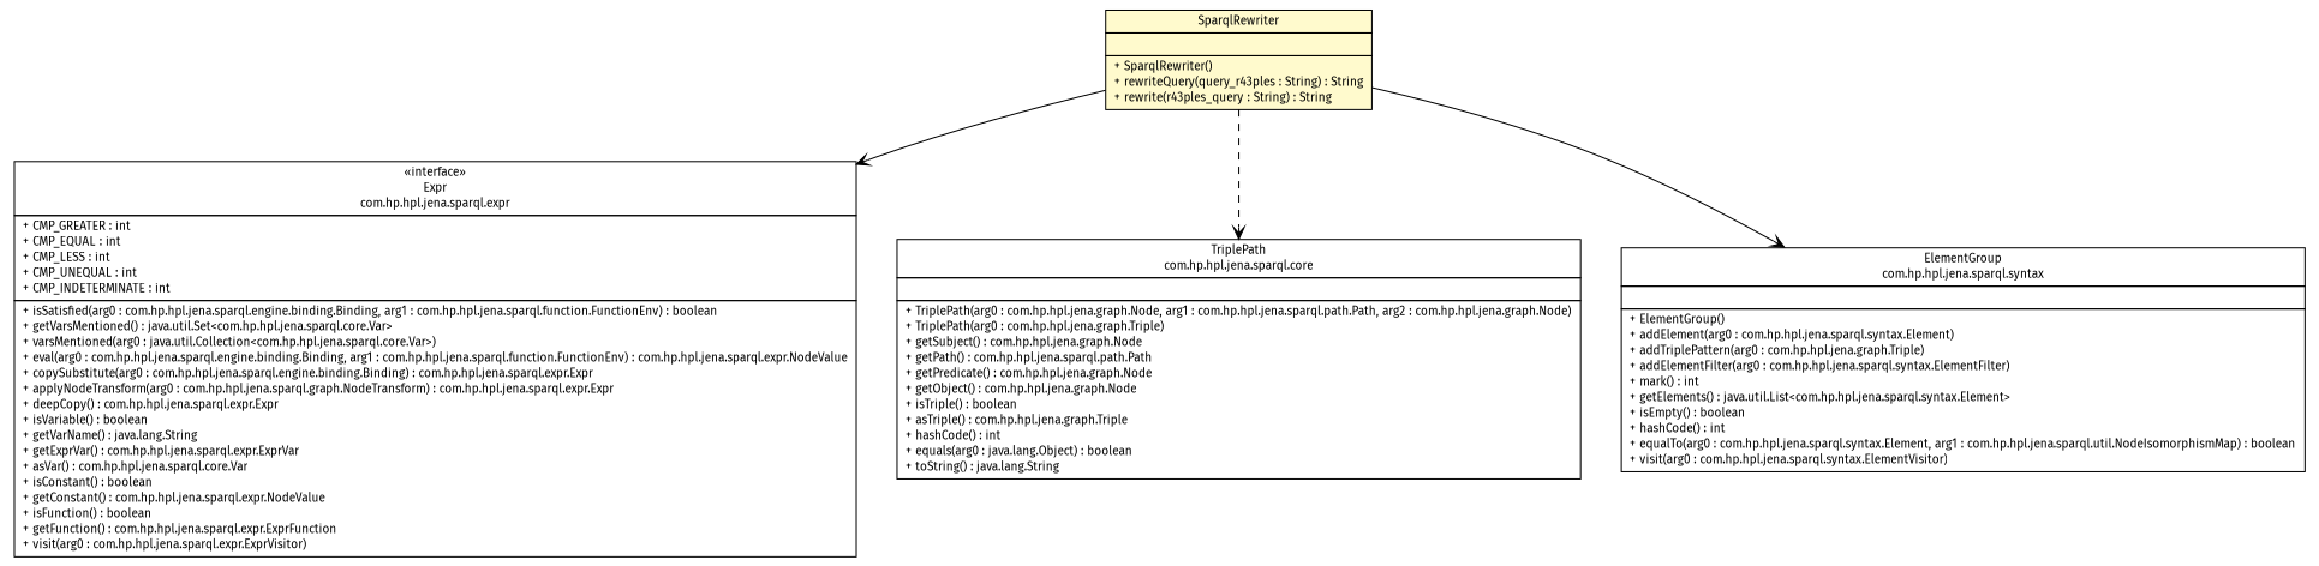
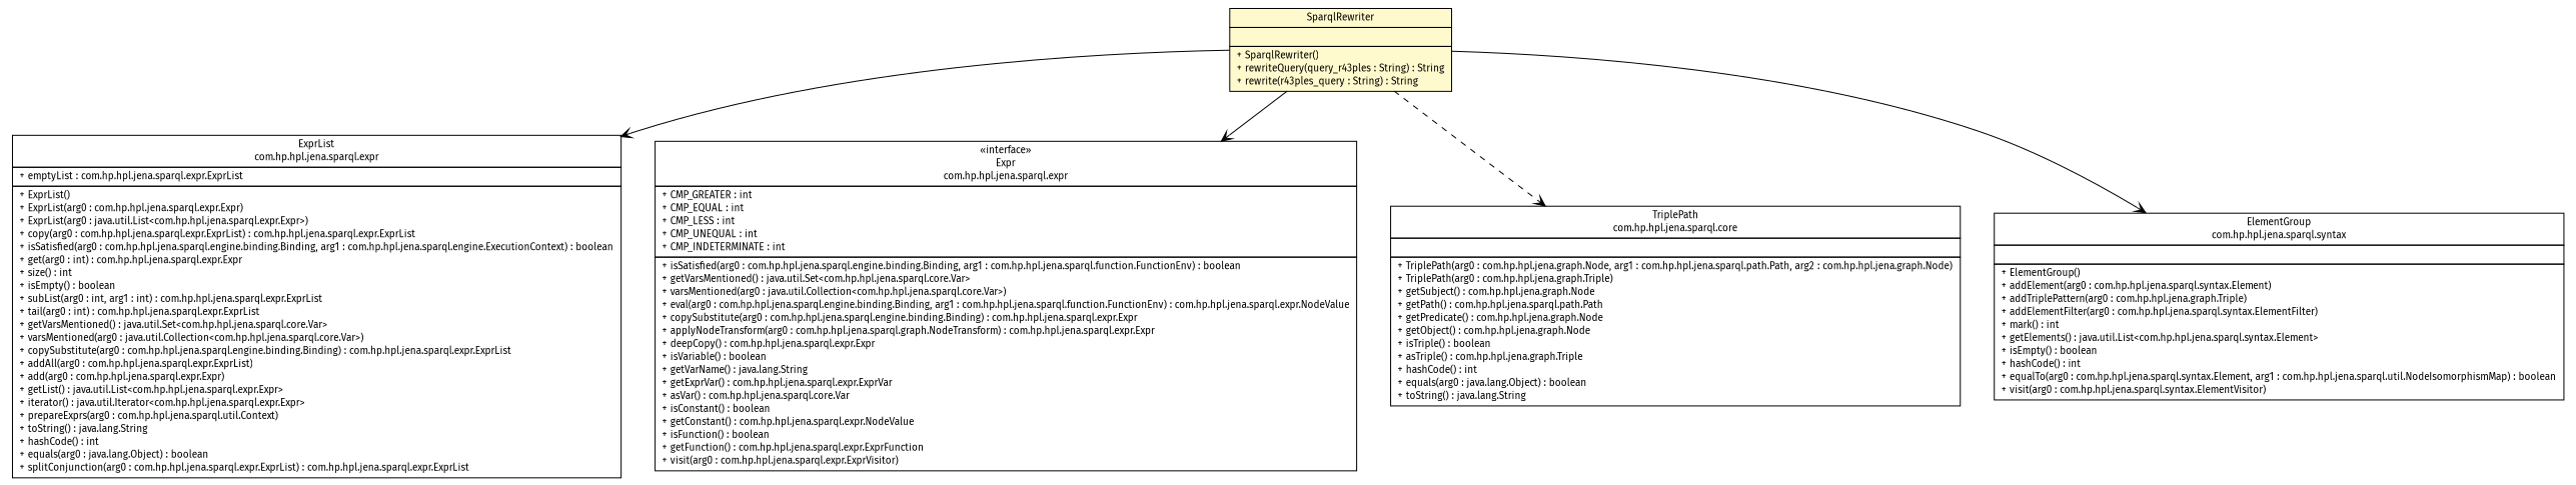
  digraph {
    fontname="Fira Sans"
    nodesep=0.25
    ranksep=0.5
    node [fontcolor=black fontname="Fira Sans" fontsize=10.0 shape=plaintext]
    edge [arrowhead=open color=black fontcolor=black fontname="Fira Sans" fontsize=10.0 headport=p labelfontname=Helvetica labelfontsize=10 tailport=p]
    n1 [label=<<table title="de.tud.plt.r43ples.management.SparqlRewriter" border="0" cellborder="1" cellspacing="0" cellpadding="2" port="p" bgcolor="lemonChiffon" href="./SparqlRewriter.html"> 		<tr><td><table border="0" cellspacing="0" cellpadding="1"> <tr><td align="center" balign="center"> SparqlRewriter </td></tr> 		</table></td></tr> 		<tr><td><table border="0" cellspacing="0" cellpadding="1"> <tr><td align="left" balign="left">  </td></tr> 		</table></td></tr> 		<tr><td><table border="0" cellspacing="0" cellpadding="1"> <tr><td align="left" balign="left"> + SparqlRewriter() </td></tr> <tr><td align="left" balign="left"> + rewriteQuery(query_r43ples : String) : String </td></tr> <tr><td align="left" balign="left"> + rewrite(r43ples_query : String) : String </td></tr> 		</table></td></tr> 		</table>>]
+   n2 [label=<<table title="com.hp.hpl.jena.sparql.expr.ExprList" border="0" cellborder="1" cellspacing="0" cellpadding="2" port="p" href="http://java.sun.com/j2se/1.4.2/docs/api/com/hp/hpl/jena/sparql/expr/ExprList.html"> 		<tr><td><table border="0" cellspacing="0" cellpadding="1"> <tr><td align="center" balign="center"> ExprList </td></tr> <tr><td align="center" balign="center"> com.hp.hpl.jena.sparql.expr </td></tr> 		</table></td></tr> 		<tr><td><table border="0" cellspacing="0" cellpadding="1"> <tr><td align="left" balign="left"> + emptyList : com.hp.hpl.jena.sparql.expr.ExprList </td></tr> 		</table></td></tr> 		<tr><td><table border="0" cellspacing="0" cellpadding="1"> <tr><td align="left" balign="left"> + ExprList() </td></tr> <tr><td align="left" balign="left"> + ExprList(arg0 : com.hp.hpl.jena.sparql.expr.Expr) </td></tr> <tr><td align="left" balign="left"> + ExprList(arg0 : java.util.List&lt;com.hp.hpl.jena.sparql.expr.Expr&gt;) </td></tr> <tr><td align="left" balign="left"> + copy(arg0 : com.hp.hpl.jena.sparql.expr.ExprList) : com.hp.hpl.jena.sparql.expr.ExprList </td></tr> <tr><td align="left" balign="left"> + isSatisfied(arg0 : com.hp.hpl.jena.sparql.engine.binding.Binding, arg1 : com.hp.hpl.jena.sparql.engine.ExecutionContext) : boolean </td></tr> <tr><td align="left" balign="left"> + get(arg0 : int) : com.hp.hpl.jena.sparql.expr.Expr </td></tr> <tr><td align="left" balign="left"> + size() : int </td></tr> <tr><td align="left" balign="left"> + isEmpty() : boolean </td></tr> <tr><td align="left" balign="left"> + subList(arg0 : int, arg1 : int) : com.hp.hpl.jena.sparql.expr.ExprList </td></tr> <tr><td align="left" balign="left"> + tail(arg0 : int) : com.hp.hpl.jena.sparql.expr.ExprList </td></tr> <tr><td align="left" balign="left"> + getVarsMentioned() : java.util.Set&lt;com.hp.hpl.jena.sparql.core.Var&gt; </td></tr> <tr><td align="left" balign="left"> + varsMentioned(arg0 : java.util.Collection&lt;com.hp.hpl.jena.sparql.core.Var&gt;) </td></tr> <tr><td align="left" balign="left"> + copySubstitute(arg0 : com.hp.hpl.jena.sparql.engine.binding.Binding) : com.hp.hpl.jena.sparql.expr.ExprList </td></tr> <tr><td align="left" balign="left"> + addAll(arg0 : com.hp.hpl.jena.sparql.expr.ExprList) </td></tr> <tr><td align="left" balign="left"> + add(arg0 : com.hp.hpl.jena.sparql.expr.Expr) </td></tr> <tr><td align="left" balign="left"> + getList() : java.util.List&lt;com.hp.hpl.jena.sparql.expr.Expr&gt; </td></tr> <tr><td align="left" balign="left"> + iterator() : java.util.Iterator&lt;com.hp.hpl.jena.sparql.expr.Expr&gt; </td></tr> <tr><td align="left" balign="left"> + prepareExprs(arg0 : com.hp.hpl.jena.sparql.util.Context) </td></tr> <tr><td align="left" balign="left"> + toString() : java.lang.String </td></tr> <tr><td align="left" balign="left"> + hashCode() : int </td></tr> <tr><td align="left" balign="left"> + equals(arg0 : java.lang.Object) : boolean </td></tr> <tr><td align="left" balign="left"> + splitConjunction(arg0 : com.hp.hpl.jena.sparql.expr.ExprList) : com.hp.hpl.jena.sparql.expr.ExprList </td></tr> 		</table></td></tr> 		</table>>]
    n3 [label=<<table title="com.hp.hpl.jena.sparql.expr.Expr" border="0" cellborder="1" cellspacing="0" cellpadding="2" port="p" href="http://java.sun.com/j2se/1.4.2/docs/api/com/hp/hpl/jena/sparql/expr/Expr.html"> 		<tr><td><table border="0" cellspacing="0" cellpadding="1"> <tr><td align="center" balign="center"> &#171;interface&#187; </td></tr> <tr><td align="center" balign="center"> Expr </td></tr> <tr><td align="center" balign="center"> com.hp.hpl.jena.sparql.expr </td></tr> 		</table></td></tr> 		<tr><td><table border="0" cellspacing="0" cellpadding="1"> <tr><td align="left" balign="left"> + CMP_GREATER : int </td></tr> <tr><td align="left" balign="left"> + CMP_EQUAL : int </td></tr> <tr><td align="left" balign="left"> + CMP_LESS : int </td></tr> <tr><td align="left" balign="left"> + CMP_UNEQUAL : int </td></tr> <tr><td align="left" balign="left"> + CMP_INDETERMINATE : int </td></tr> 		</table></td></tr> 		<tr><td><table border="0" cellspacing="0" cellpadding="1"> <tr><td align="left" balign="left"> + isSatisfied(arg0 : com.hp.hpl.jena.sparql.engine.binding.Binding, arg1 : com.hp.hpl.jena.sparql.function.FunctionEnv) : boolean </td></tr> <tr><td align="left" balign="left"> + getVarsMentioned() : java.util.Set&lt;com.hp.hpl.jena.sparql.core.Var&gt; </td></tr> <tr><td align="left" balign="left"> + varsMentioned(arg0 : java.util.Collection&lt;com.hp.hpl.jena.sparql.core.Var&gt;) </td></tr> <tr><td align="left" balign="left"> + eval(arg0 : com.hp.hpl.jena.sparql.engine.binding.Binding, arg1 : com.hp.hpl.jena.sparql.function.FunctionEnv) : com.hp.hpl.jena.sparql.expr.NodeValue </td></tr> <tr><td align="left" balign="left"> + copySubstitute(arg0 : com.hp.hpl.jena.sparql.engine.binding.Binding) : com.hp.hpl.jena.sparql.expr.Expr </td></tr> <tr><td align="left" balign="left"> + applyNodeTransform(arg0 : com.hp.hpl.jena.sparql.graph.NodeTransform) : com.hp.hpl.jena.sparql.expr.Expr </td></tr> <tr><td align="left" balign="left"> + deepCopy() : com.hp.hpl.jena.sparql.expr.Expr </td></tr> <tr><td align="left" balign="left"> + isVariable() : boolean </td></tr> <tr><td align="left" balign="left"> + getVarName() : java.lang.String </td></tr> <tr><td align="left" balign="left"> + getExprVar() : com.hp.hpl.jena.sparql.expr.ExprVar </td></tr> <tr><td align="left" balign="left"> + asVar() : com.hp.hpl.jena.sparql.core.Var </td></tr> <tr><td align="left" balign="left"> + isConstant() : boolean </td></tr> <tr><td align="left" balign="left"> + getConstant() : com.hp.hpl.jena.sparql.expr.NodeValue </td></tr> <tr><td align="left" balign="left"> + isFunction() : boolean </td></tr> <tr><td align="left" balign="left"> + getFunction() : com.hp.hpl.jena.sparql.expr.ExprFunction </td></tr> <tr><td align="left" balign="left"> + visit(arg0 : com.hp.hpl.jena.sparql.expr.ExprVisitor) </td></tr> 		</table></td></tr> 		</table>>]
    n4 [label=<<table title="com.hp.hpl.jena.sparql.core.TriplePath" border="0" cellborder="1" cellspacing="0" cellpadding="2" port="p" href="http://java.sun.com/j2se/1.4.2/docs/api/com/hp/hpl/jena/sparql/core/TriplePath.html"> 		<tr><td><table border="0" cellspacing="0" cellpadding="1"> <tr><td align="center" balign="center"> TriplePath </td></tr> <tr><td align="center" balign="center"> com.hp.hpl.jena.sparql.core </td></tr> 		</table></td></tr> 		<tr><td><table border="0" cellspacing="0" cellpadding="1"> <tr><td align="left" balign="left">  </td></tr> 		</table></td></tr> 		<tr><td><table border="0" cellspacing="0" cellpadding="1"> <tr><td align="left" balign="left"> + TriplePath(arg0 : com.hp.hpl.jena.graph.Node, arg1 : com.hp.hpl.jena.sparql.path.Path, arg2 : com.hp.hpl.jena.graph.Node) </td></tr> <tr><td align="left" balign="left"> + TriplePath(arg0 : com.hp.hpl.jena.graph.Triple) </td></tr> <tr><td align="left" balign="left"> + getSubject() : com.hp.hpl.jena.graph.Node </td></tr> <tr><td align="left" balign="left"> + getPath() : com.hp.hpl.jena.sparql.path.Path </td></tr> <tr><td align="left" balign="left"> + getPredicate() : com.hp.hpl.jena.graph.Node </td></tr> <tr><td align="left" balign="left"> + getObject() : com.hp.hpl.jena.graph.Node </td></tr> <tr><td align="left" balign="left"> + isTriple() : boolean </td></tr> <tr><td align="left" balign="left"> + asTriple() : com.hp.hpl.jena.graph.Triple </td></tr> <tr><td align="left" balign="left"> + hashCode() : int </td></tr> <tr><td align="left" balign="left"> + equals(arg0 : java.lang.Object) : boolean </td></tr> <tr><td align="left" balign="left"> + toString() : java.lang.String </td></tr> 		</table></td></tr> 		</table>>]
    n5 [label=<<table title="com.hp.hpl.jena.sparql.syntax.ElementGroup" border="0" cellborder="1" cellspacing="0" cellpadding="2" port="p" href="http://java.sun.com/j2se/1.4.2/docs/api/com/hp/hpl/jena/sparql/syntax/ElementGroup.html"> 		<tr><td><table border="0" cellspacing="0" cellpadding="1"> <tr><td align="center" balign="center"> ElementGroup </td></tr> <tr><td align="center" balign="center"> com.hp.hpl.jena.sparql.syntax </td></tr> 		</table></td></tr> 		<tr><td><table border="0" cellspacing="0" cellpadding="1"> <tr><td align="left" balign="left">  </td></tr> 		</table></td></tr> 		<tr><td><table border="0" cellspacing="0" cellpadding="1"> <tr><td align="left" balign="left"> + ElementGroup() </td></tr> <tr><td align="left" balign="left"> + addElement(arg0 : com.hp.hpl.jena.sparql.syntax.Element) </td></tr> <tr><td align="left" balign="left"> + addTriplePattern(arg0 : com.hp.hpl.jena.graph.Triple) </td></tr> <tr><td align="left" balign="left"> + addElementFilter(arg0 : com.hp.hpl.jena.sparql.syntax.ElementFilter) </td></tr> <tr><td align="left" balign="left"> + mark() : int </td></tr> <tr><td align="left" balign="left"> + getElements() : java.util.List&lt;com.hp.hpl.jena.sparql.syntax.Element&gt; </td></tr> <tr><td align="left" balign="left"> + isEmpty() : boolean </td></tr> <tr><td align="left" balign="left"> + hashCode() : int </td></tr> <tr><td align="left" balign="left"> + equalTo(arg0 : com.hp.hpl.jena.sparql.syntax.Element, arg1 : com.hp.hpl.jena.sparql.util.NodeIsomorphismMap) : boolean </td></tr> <tr><td align="left" balign="left"> + visit(arg0 : com.hp.hpl.jena.sparql.syntax.ElementVisitor) </td></tr> 		</table></td></tr> 		</table>>]
+   n1 -> n2
    n1 -> n3
    n1 -> n4 [style=dashed]
    n1 -> n5 [style=solid]
  }
